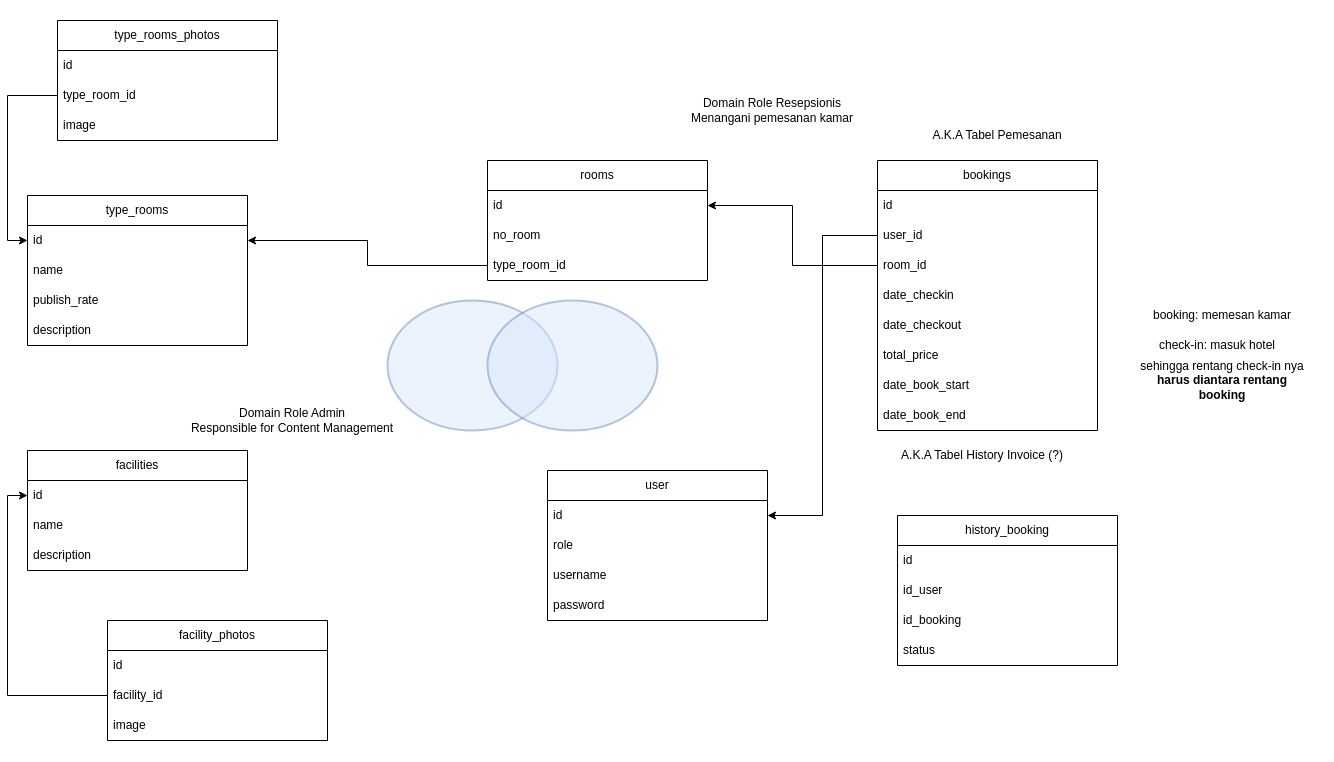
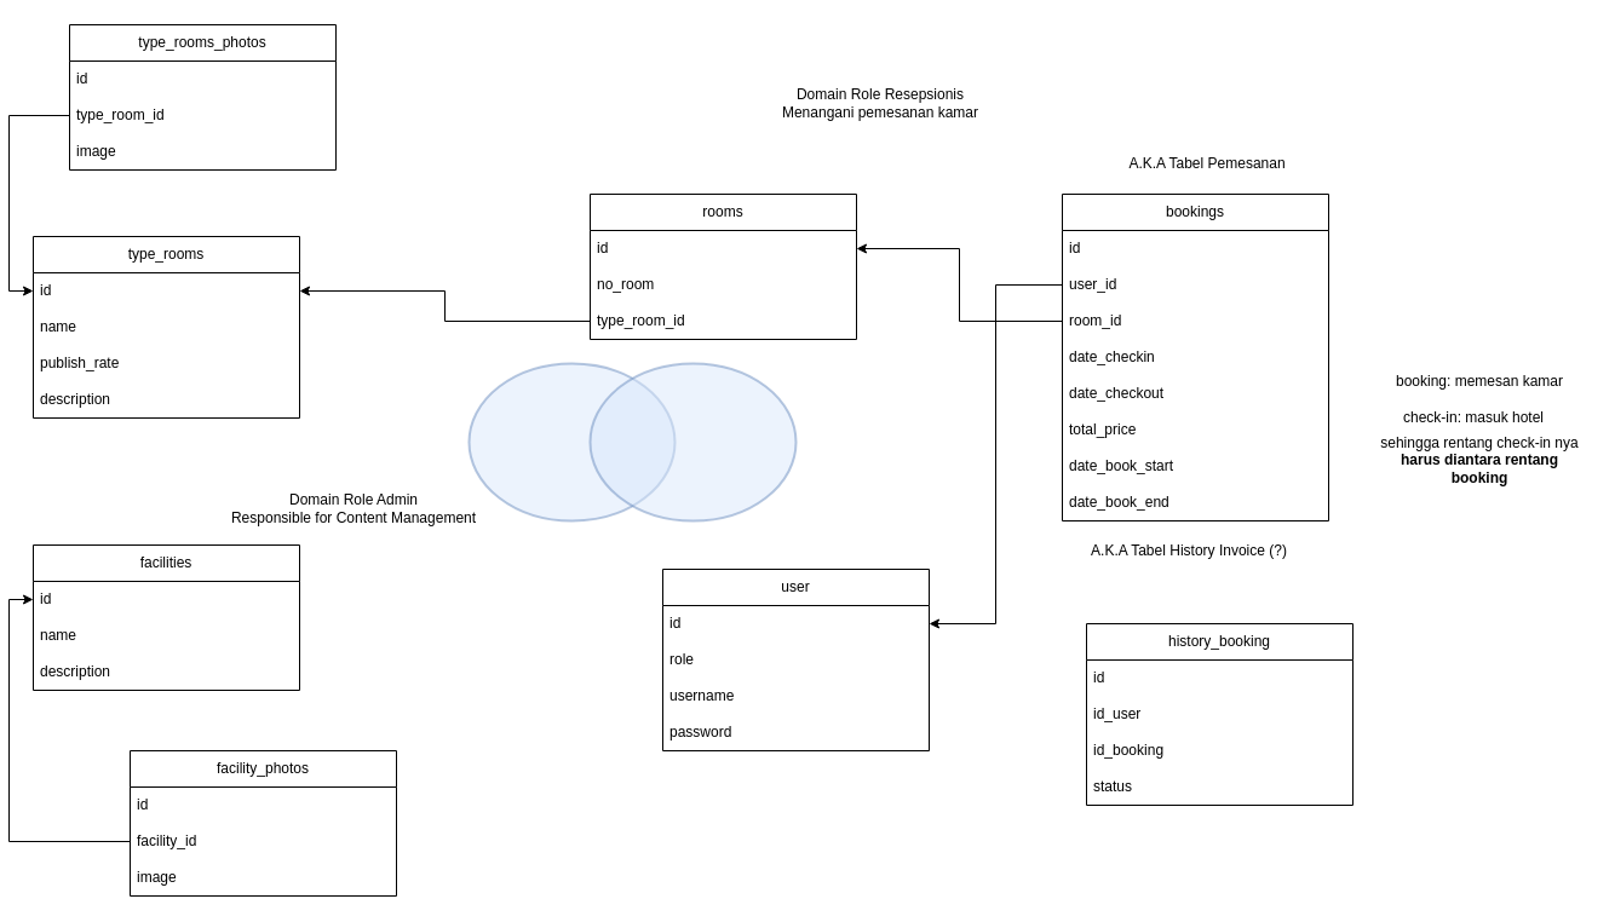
  <mxCell id="0" />
  <mxCell id="1" parent="0" />
  <mxCell id="2" value="rooms" style="swimlane;fontStyle=0;childLayout=stackLayout;horizontal=1;startSize=30;horizontalStack=0;resizeParent=1;resizeParentMax=0;resizeLast=0;collapsible=1;marginBottom=0;whiteSpace=wrap;html=1;" parent="1" vertex="1"><mxGeometry x="480" y="160" width="220" height="120" as="geometry"><mxRectangle x="180" y="220" width="70" height="30" as="alternateBounds" /></mxGeometry></mxCell>
  <mxCell id="3" value="id" style="text;strokeColor=none;fillColor=none;align=left;verticalAlign=middle;spacingLeft=4;spacingRight=4;overflow=hidden;points=[[0,0.5],[1,0.5]];portConstraint=eastwest;rotatable=0;whiteSpace=wrap;html=1;" parent="2" vertex="1"><mxGeometry y="30" width="220" height="30" as="geometry" /></mxCell>
  <mxCell id="4" value="no_room" style="text;strokeColor=none;fillColor=none;align=left;verticalAlign=middle;spacingLeft=4;spacingRight=4;overflow=hidden;points=[[0,0.5],[1,0.5]];portConstraint=eastwest;rotatable=0;whiteSpace=wrap;html=1;" parent="2" vertex="1"><mxGeometry y="60" width="220" height="30" as="geometry" /></mxCell>
  <mxCell id="5" value="type_room_id" style="text;strokeColor=none;fillColor=none;align=left;verticalAlign=middle;spacingLeft=4;spacingRight=4;overflow=hidden;points=[[0,0.5],[1,0.5]];portConstraint=eastwest;rotatable=0;whiteSpace=wrap;html=1;" parent="2" vertex="1"><mxGeometry y="90" width="220" height="30" as="geometry" /></mxCell>
  <mxCell id="6" value="bookings" style="swimlane;fontStyle=0;childLayout=stackLayout;horizontal=1;startSize=30;horizontalStack=0;resizeParent=1;resizeParentMax=0;resizeLast=0;collapsible=1;marginBottom=0;whiteSpace=wrap;html=1;" parent="1" vertex="1"><mxGeometry x="870" y="160" width="220" height="270" as="geometry"><mxRectangle x="180" y="220" width="70" height="30" as="alternateBounds" /></mxGeometry></mxCell>
  <mxCell id="7" value="id" style="text;strokeColor=none;fillColor=none;align=left;verticalAlign=middle;spacingLeft=4;spacingRight=4;overflow=hidden;points=[[0,0.5],[1,0.5]];portConstraint=eastwest;rotatable=0;whiteSpace=wrap;html=1;" parent="6" vertex="1"><mxGeometry y="30" width="220" height="30" as="geometry" /></mxCell>
  <mxCell id="8" value="user_id" style="text;strokeColor=none;fillColor=none;align=left;verticalAlign=middle;spacingLeft=4;spacingRight=4;overflow=hidden;points=[[0,0.5],[1,0.5]];portConstraint=eastwest;rotatable=0;whiteSpace=wrap;html=1;" parent="6" vertex="1"><mxGeometry y="60" width="220" height="30" as="geometry" /></mxCell>
  <mxCell id="9" value="room_id" style="text;strokeColor=none;fillColor=none;align=left;verticalAlign=middle;spacingLeft=4;spacingRight=4;overflow=hidden;points=[[0,0.5],[1,0.5]];portConstraint=eastwest;rotatable=0;whiteSpace=wrap;html=1;" parent="6" vertex="1"><mxGeometry y="90" width="220" height="30" as="geometry" /></mxCell>
  <mxCell id="10" value="date_checkin" style="text;strokeColor=none;fillColor=none;align=left;verticalAlign=middle;spacingLeft=4;spacingRight=4;overflow=hidden;points=[[0,0.5],[1,0.5]];portConstraint=eastwest;rotatable=0;whiteSpace=wrap;html=1;" parent="6" vertex="1"><mxGeometry y="120" width="220" height="30" as="geometry" /></mxCell>
  <mxCell id="11" value="date_checkout" style="text;strokeColor=none;fillColor=none;align=left;verticalAlign=middle;spacingLeft=4;spacingRight=4;overflow=hidden;points=[[0,0.5],[1,0.5]];portConstraint=eastwest;rotatable=0;whiteSpace=wrap;html=1;" parent="6" vertex="1"><mxGeometry y="150" width="220" height="30" as="geometry" /></mxCell>
  <mxCell id="12" value="total_price" style="text;strokeColor=none;fillColor=none;align=left;verticalAlign=middle;spacingLeft=4;spacingRight=4;overflow=hidden;points=[[0,0.5],[1,0.5]];portConstraint=eastwest;rotatable=0;whiteSpace=wrap;html=1;" parent="6" vertex="1"><mxGeometry y="180" width="220" height="30" as="geometry" /></mxCell>
  <mxCell id="13" value="date_book_start" style="text;strokeColor=none;fillColor=none;align=left;verticalAlign=middle;spacingLeft=4;spacingRight=4;overflow=hidden;points=[[0,0.5],[1,0.5]];portConstraint=eastwest;rotatable=0;whiteSpace=wrap;html=1;" parent="6" vertex="1"><mxGeometry y="210" width="220" height="30" as="geometry" /></mxCell>
  <mxCell id="14" value="date_book_end" style="text;strokeColor=none;fillColor=none;align=left;verticalAlign=middle;spacingLeft=4;spacingRight=4;overflow=hidden;points=[[0,0.5],[1,0.5]];portConstraint=eastwest;rotatable=0;whiteSpace=wrap;html=1;" parent="6" vertex="1"><mxGeometry y="240" width="220" height="30" as="geometry" /></mxCell>
  <mxCell id="15" value="user" style="swimlane;fontStyle=0;childLayout=stackLayout;horizontal=1;startSize=30;horizontalStack=0;resizeParent=1;resizeParentMax=0;resizeLast=0;collapsible=1;marginBottom=0;whiteSpace=wrap;html=1;" parent="1" vertex="1"><mxGeometry x="540" y="470" width="220" height="150" as="geometry"><mxRectangle x="180" y="220" width="70" height="30" as="alternateBounds" /></mxGeometry></mxCell>
  <mxCell id="16" value="id" style="text;strokeColor=none;fillColor=none;align=left;verticalAlign=middle;spacingLeft=4;spacingRight=4;overflow=hidden;points=[[0,0.5],[1,0.5]];portConstraint=eastwest;rotatable=0;whiteSpace=wrap;html=1;" parent="15" vertex="1"><mxGeometry y="30" width="220" height="30" as="geometry" /></mxCell>
  <mxCell id="17" value="role" style="text;strokeColor=none;fillColor=none;align=left;verticalAlign=middle;spacingLeft=4;spacingRight=4;overflow=hidden;points=[[0,0.5],[1,0.5]];portConstraint=eastwest;rotatable=0;whiteSpace=wrap;html=1;" parent="15" vertex="1"><mxGeometry y="60" width="220" height="30" as="geometry" /></mxCell>
  <mxCell id="18" value="username" style="text;strokeColor=none;fillColor=none;align=left;verticalAlign=middle;spacingLeft=4;spacingRight=4;overflow=hidden;points=[[0,0.5],[1,0.5]];portConstraint=eastwest;rotatable=0;whiteSpace=wrap;html=1;" parent="15" vertex="1"><mxGeometry y="90" width="220" height="30" as="geometry" /></mxCell>
  <mxCell id="19" value="password" style="text;strokeColor=none;fillColor=none;align=left;verticalAlign=middle;spacingLeft=4;spacingRight=4;overflow=hidden;points=[[0,0.5],[1,0.5]];portConstraint=eastwest;rotatable=0;whiteSpace=wrap;html=1;" parent="15" vertex="1"><mxGeometry y="120" width="220" height="30" as="geometry" /></mxCell>
  <mxCell id="20" style="edgeStyle=orthogonalEdgeStyle;rounded=0;orthogonalLoop=1;jettySize=auto;html=1;entryX=1;entryY=0.5;entryDx=0;entryDy=0;" parent="1" source="8" target="16" edge="1"><mxGeometry relative="1" as="geometry" /></mxCell>
  <mxCell id="21" value="A.K.A Tabel Pemesanan" style="text;html=1;strokeColor=none;fillColor=none;align=center;verticalAlign=middle;whiteSpace=wrap;rounded=0;" parent="1" vertex="1"><mxGeometry x="920" y="120" width="140" height="30" as="geometry" /></mxCell>
  <mxCell id="22" value="history_booking" style="swimlane;fontStyle=0;childLayout=stackLayout;horizontal=1;startSize=30;horizontalStack=0;resizeParent=1;resizeParentMax=0;resizeLast=0;collapsible=1;marginBottom=0;whiteSpace=wrap;html=1;" parent="1" vertex="1"><mxGeometry x="890" y="515" width="220" height="150" as="geometry"><mxRectangle x="180" y="220" width="70" height="30" as="alternateBounds" /></mxGeometry></mxCell>
  <mxCell id="23" value="id" style="text;strokeColor=none;fillColor=none;align=left;verticalAlign=middle;spacingLeft=4;spacingRight=4;overflow=hidden;points=[[0,0.5],[1,0.5]];portConstraint=eastwest;rotatable=0;whiteSpace=wrap;html=1;" parent="22" vertex="1"><mxGeometry y="30" width="220" height="30" as="geometry" /></mxCell>
  <mxCell id="24" value="id_user" style="text;strokeColor=none;fillColor=none;align=left;verticalAlign=middle;spacingLeft=4;spacingRight=4;overflow=hidden;points=[[0,0.5],[1,0.5]];portConstraint=eastwest;rotatable=0;whiteSpace=wrap;html=1;" parent="22" vertex="1"><mxGeometry y="60" width="220" height="30" as="geometry" /></mxCell>
  <mxCell id="25" value="id_booking" style="text;strokeColor=none;fillColor=none;align=left;verticalAlign=middle;spacingLeft=4;spacingRight=4;overflow=hidden;points=[[0,0.5],[1,0.5]];portConstraint=eastwest;rotatable=0;whiteSpace=wrap;html=1;" parent="22" vertex="1"><mxGeometry y="90" width="220" height="30" as="geometry" /></mxCell>
  <mxCell id="26" value="status" style="text;strokeColor=none;fillColor=none;align=left;verticalAlign=middle;spacingLeft=4;spacingRight=4;overflow=hidden;points=[[0,0.5],[1,0.5]];portConstraint=eastwest;rotatable=0;whiteSpace=wrap;html=1;" parent="22" vertex="1"><mxGeometry y="120" width="220" height="30" as="geometry" /></mxCell>
  <mxCell id="27" value="type_rooms" style="swimlane;fontStyle=0;childLayout=stackLayout;horizontal=1;startSize=30;horizontalStack=0;resizeParent=1;resizeParentMax=0;resizeLast=0;collapsible=1;marginBottom=0;whiteSpace=wrap;html=1;" parent="1" vertex="1"><mxGeometry x="20" y="195" width="220" height="150" as="geometry"><mxRectangle x="180" y="220" width="70" height="30" as="alternateBounds" /></mxGeometry></mxCell>
  <mxCell id="28" value="id" style="text;strokeColor=none;fillColor=none;align=left;verticalAlign=middle;spacingLeft=4;spacingRight=4;overflow=hidden;points=[[0,0.5],[1,0.5]];portConstraint=eastwest;rotatable=0;whiteSpace=wrap;html=1;" parent="27" vertex="1"><mxGeometry y="30" width="220" height="30" as="geometry" /></mxCell>
  <mxCell id="29" value="name" style="text;strokeColor=none;fillColor=none;align=left;verticalAlign=middle;spacingLeft=4;spacingRight=4;overflow=hidden;points=[[0,0.5],[1,0.5]];portConstraint=eastwest;rotatable=0;whiteSpace=wrap;html=1;" parent="27" vertex="1"><mxGeometry y="60" width="220" height="30" as="geometry" /></mxCell>
  <mxCell id="30" value="publish_rate" style="text;strokeColor=none;fillColor=none;align=left;verticalAlign=middle;spacingLeft=4;spacingRight=4;overflow=hidden;points=[[0,0.5],[1,0.5]];portConstraint=eastwest;rotatable=0;whiteSpace=wrap;html=1;" parent="27" vertex="1"><mxGeometry y="90" width="220" height="30" as="geometry" /></mxCell>
  <mxCell id="31" value="description" style="text;strokeColor=none;fillColor=none;align=left;verticalAlign=middle;spacingLeft=4;spacingRight=4;overflow=hidden;points=[[0,0.5],[1,0.5]];portConstraint=eastwest;rotatable=0;whiteSpace=wrap;html=1;" parent="27" vertex="1"><mxGeometry y="120" width="220" height="30" as="geometry" /></mxCell>
  <mxCell id="32" value="A.K.A Tabel History Invoice (?)" style="text;html=1;strokeColor=none;fillColor=none;align=center;verticalAlign=middle;whiteSpace=wrap;rounded=0;" parent="1" vertex="1"><mxGeometry x="885" y="440" width="180" height="30" as="geometry" /></mxCell>
  <mxCell id="33" value="Domain Role Admin&lt;br&gt;Responsible for Content Management" style="text;html=1;strokeColor=none;fillColor=none;align=center;verticalAlign=middle;whiteSpace=wrap;rounded=0;" parent="1" vertex="1"><mxGeometry x="170" y="400" width="230" height="40" as="geometry" /></mxCell>
- <mxCell id="34" value="Domain Role Resepsionis&lt;br&gt;Menangani pemesanan kamar" style="text;html=1;strokeColor=none;fillColor=none;align=center;verticalAlign=middle;whiteSpace=wrap;rounded=0;" parent="1" vertex="1"><mxGeometry x="680" y="90" width="170" height="40" as="geometry" /></mxCell>
+ <mxCell id="34" value="Domain Role Resepsionis&lt;br&gt;Menangani pemesanan kamar" style="text;html=1;strokeColor=none;fillColor=none;align=center;verticalAlign=middle;whiteSpace=wrap;rounded=0;" parent="1" vertex="1"><mxGeometry x="635" y="65" width="170" height="40" as="geometry" /></mxCell>
  <mxCell id="35" value="facilities" style="swimlane;fontStyle=0;childLayout=stackLayout;horizontal=1;startSize=30;horizontalStack=0;resizeParent=1;resizeParentMax=0;resizeLast=0;collapsible=1;marginBottom=0;whiteSpace=wrap;html=1;" parent="1" vertex="1"><mxGeometry x="20" y="450" width="220" height="120" as="geometry"><mxRectangle x="180" y="220" width="70" height="30" as="alternateBounds" /></mxGeometry></mxCell>
  <mxCell id="36" value="id" style="text;strokeColor=none;fillColor=none;align=left;verticalAlign=middle;spacingLeft=4;spacingRight=4;overflow=hidden;points=[[0,0.5],[1,0.5]];portConstraint=eastwest;rotatable=0;whiteSpace=wrap;html=1;" parent="35" vertex="1"><mxGeometry y="30" width="220" height="30" as="geometry" /></mxCell>
  <mxCell id="37" value="name" style="text;strokeColor=none;fillColor=none;align=left;verticalAlign=middle;spacingLeft=4;spacingRight=4;overflow=hidden;points=[[0,0.5],[1,0.5]];portConstraint=eastwest;rotatable=0;whiteSpace=wrap;html=1;" parent="35" vertex="1"><mxGeometry y="60" width="220" height="30" as="geometry" /></mxCell>
  <mxCell id="38" value="description" style="text;strokeColor=none;fillColor=none;align=left;verticalAlign=middle;spacingLeft=4;spacingRight=4;overflow=hidden;points=[[0,0.5],[1,0.5]];portConstraint=eastwest;rotatable=0;whiteSpace=wrap;html=1;" parent="35" vertex="1"><mxGeometry y="90" width="220" height="30" as="geometry" /></mxCell>
  <mxCell id="39" style="edgeStyle=orthogonalEdgeStyle;rounded=0;orthogonalLoop=1;jettySize=auto;html=1;exitX=0;exitY=0.5;exitDx=0;exitDy=0;entryX=1;entryY=0.5;entryDx=0;entryDy=0;" parent="1" source="9" target="3" edge="1"><mxGeometry relative="1" as="geometry" /></mxCell>
  <mxCell id="40" style="edgeStyle=orthogonalEdgeStyle;rounded=0;orthogonalLoop=1;jettySize=auto;html=1;entryX=1;entryY=0.5;entryDx=0;entryDy=0;" parent="1" source="5" target="28" edge="1"><mxGeometry relative="1" as="geometry" /></mxCell>
  <mxCell id="41" value="check-in: masuk hotel" style="text;html=1;strokeColor=none;fillColor=none;align=center;verticalAlign=middle;whiteSpace=wrap;rounded=0;" parent="1" vertex="1"><mxGeometry x="1140" y="330" width="140" height="30" as="geometry" /></mxCell>
  <mxCell id="42" value="booking: memesan kamar" style="text;html=1;strokeColor=none;fillColor=none;align=center;verticalAlign=middle;whiteSpace=wrap;rounded=0;" parent="1" vertex="1"><mxGeometry x="1140" y="300" width="150" height="30" as="geometry" /></mxCell>
  <mxCell id="43" style="edgeStyle=orthogonalEdgeStyle;rounded=0;orthogonalLoop=1;jettySize=auto;html=1;exitX=0.5;exitY=1;exitDx=0;exitDy=0;" parent="1" source="41" target="41" edge="1"><mxGeometry relative="1" as="geometry" /></mxCell>
  <mxCell id="44" value="sehingga rentang check-in nya &lt;b&gt;harus diantara rentang booking&lt;/b&gt;" style="text;html=1;strokeColor=none;fillColor=none;align=center;verticalAlign=middle;whiteSpace=wrap;rounded=0;" parent="1" vertex="1"><mxGeometry x="1125" y="360" width="180" height="40" as="geometry" /></mxCell>
  <mxCell id="45" value="facility_photos" style="swimlane;fontStyle=0;childLayout=stackLayout;horizontal=1;startSize=30;horizontalStack=0;resizeParent=1;resizeParentMax=0;resizeLast=0;collapsible=1;marginBottom=0;whiteSpace=wrap;html=1;" parent="1" vertex="1"><mxGeometry x="100" y="620" width="220" height="120" as="geometry"><mxRectangle x="180" y="220" width="70" height="30" as="alternateBounds" /></mxGeometry></mxCell>
  <mxCell id="46" value="id" style="text;strokeColor=none;fillColor=none;align=left;verticalAlign=middle;spacingLeft=4;spacingRight=4;overflow=hidden;points=[[0,0.5],[1,0.5]];portConstraint=eastwest;rotatable=0;whiteSpace=wrap;html=1;" parent="45" vertex="1"><mxGeometry y="30" width="220" height="30" as="geometry" /></mxCell>
  <mxCell id="47" value="facility_id" style="text;strokeColor=none;fillColor=none;align=left;verticalAlign=middle;spacingLeft=4;spacingRight=4;overflow=hidden;points=[[0,0.5],[1,0.5]];portConstraint=eastwest;rotatable=0;whiteSpace=wrap;html=1;" parent="45" vertex="1"><mxGeometry y="60" width="220" height="30" as="geometry" /></mxCell>
  <mxCell id="48" value="image" style="text;strokeColor=none;fillColor=none;align=left;verticalAlign=middle;spacingLeft=4;spacingRight=4;overflow=hidden;points=[[0,0.5],[1,0.5]];portConstraint=eastwest;rotatable=0;whiteSpace=wrap;html=1;" parent="45" vertex="1"><mxGeometry y="90" width="220" height="30" as="geometry" /></mxCell>
  <mxCell id="49" style="edgeStyle=orthogonalEdgeStyle;rounded=0;orthogonalLoop=1;jettySize=auto;html=1;entryX=0;entryY=0.5;entryDx=0;entryDy=0;" parent="1" source="47" target="36" edge="1"><mxGeometry relative="1" as="geometry" /></mxCell>
  <mxCell id="50" value="type_rooms_photos" style="swimlane;fontStyle=0;childLayout=stackLayout;horizontal=1;startSize=30;horizontalStack=0;resizeParent=1;resizeParentMax=0;resizeLast=0;collapsible=1;marginBottom=0;whiteSpace=wrap;html=1;" parent="1" vertex="1"><mxGeometry x="50" width="220" height="120" as="geometry" y="20"><mxRectangle x="180" y="220" width="70" height="30" as="alternateBounds" /></mxGeometry></mxCell>
  <mxCell id="51" value="id" style="text;strokeColor=none;fillColor=none;align=left;verticalAlign=middle;spacingLeft=4;spacingRight=4;overflow=hidden;points=[[0,0.5],[1,0.5]];portConstraint=eastwest;rotatable=0;whiteSpace=wrap;html=1;" parent="50" vertex="1"><mxGeometry y="30" width="220" height="30" as="geometry" /></mxCell>
  <mxCell id="52" value="type_room_id" style="text;strokeColor=none;fillColor=none;align=left;verticalAlign=middle;spacingLeft=4;spacingRight=4;overflow=hidden;points=[[0,0.5],[1,0.5]];portConstraint=eastwest;rotatable=0;whiteSpace=wrap;html=1;" parent="50" vertex="1"><mxGeometry y="60" width="220" height="30" as="geometry" /></mxCell>
  <mxCell id="53" value="image" style="text;strokeColor=none;fillColor=none;align=left;verticalAlign=middle;spacingLeft=4;spacingRight=4;overflow=hidden;points=[[0,0.5],[1,0.5]];portConstraint=eastwest;rotatable=0;whiteSpace=wrap;html=1;" parent="50" vertex="1"><mxGeometry y="90" width="220" height="30" as="geometry" /></mxCell>
  <mxCell id="54" style="edgeStyle=orthogonalEdgeStyle;rounded=0;orthogonalLoop=1;jettySize=auto;html=1;entryX=0;entryY=0.5;entryDx=0;entryDy=0;" parent="1" source="52" target="28" edge="1"><mxGeometry relative="1" as="geometry" /></mxCell>
  <mxCell id="55" value="" style="ellipse;whiteSpace=wrap;html=1;rounded=1;shadow=0;comic=0;strokeColor=#6c8ebf;strokeWidth=2;fillColor=#dae8fc;fontSize=22;fontColor=#000000;opacity=50;" parent="1" vertex="1"><mxGeometry x="380" y="300" width="170" height="130" as="geometry" /></mxCell>
  <mxCell id="56" value="" style="ellipse;whiteSpace=wrap;html=1;rounded=1;shadow=0;comic=0;strokeColor=#6c8ebf;strokeWidth=2;fillColor=#dae8fc;fontSize=22;fontColor=#000000;opacity=50;" parent="1" vertex="1"><mxGeometry x="480" y="300" width="170" height="130" as="geometry" /></mxCell>
